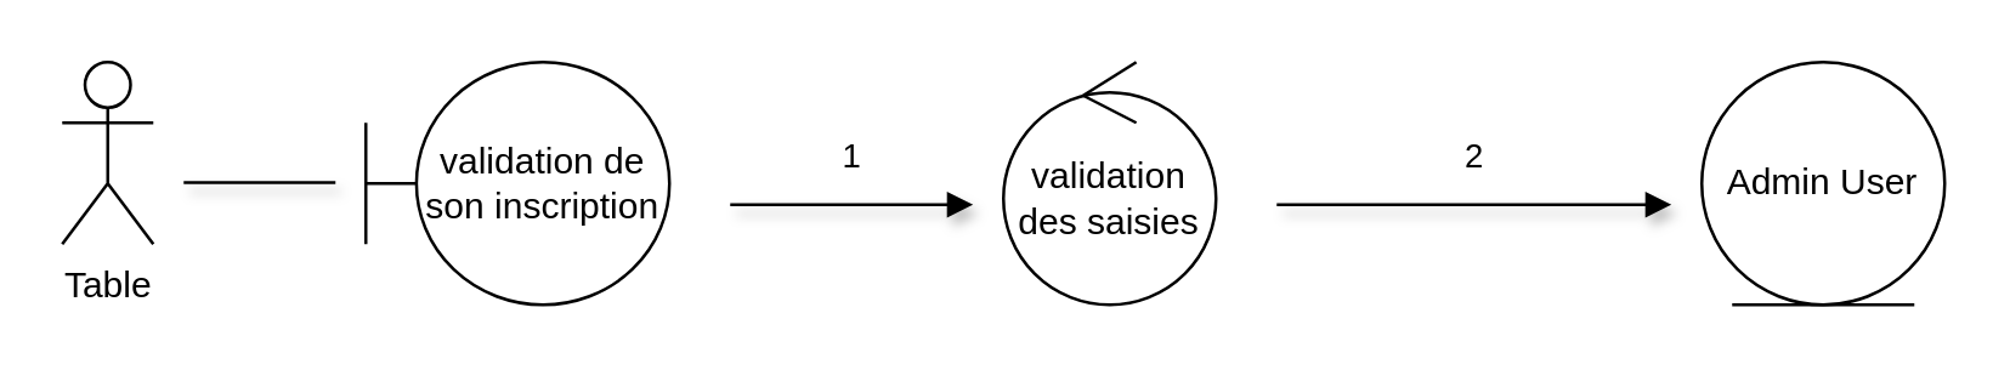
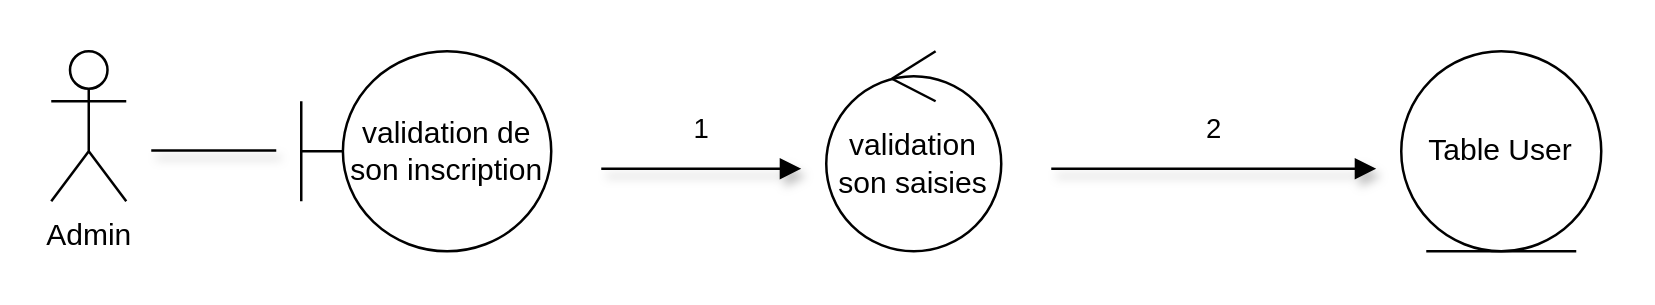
  <mxCell id="0" />
  <mxCell id="1" parent="0" />
- <mxCell id="2" value="Table" style="shape=umlActor;verticalLabelPosition=bottom;labelBackgroundColor=#ffffff;verticalAlign=top;html=1;" parent="1" vertex="1"><mxGeometry x="20" y="20" width="30" height="60" as="geometry" /></mxCell>
+ <mxCell id="2" value="Admin" style="shape=umlActor;verticalLabelPosition=bottom;labelBackgroundColor=#ffffff;verticalAlign=top;html=1;" parent="1" vertex="1"><mxGeometry x="20" y="20" width="30" height="60" as="geometry" /></mxCell>
  <mxCell id="3" value="validation de son inscription" style="shape=umlBoundary;whiteSpace=wrap;html=1;" parent="1" vertex="1"><mxGeometry x="120" y="20" width="100" height="80" as="geometry" /></mxCell>
- <mxCell id="4" value="validation des saisies" style="ellipse;shape=umlControl;whiteSpace=wrap;html=1;" parent="1" vertex="1"><mxGeometry x="330" y="20" width="70" height="80" as="geometry" /></mxCell>
- <mxCell id="5" value="Admin User" style="ellipse;shape=umlEntity;whiteSpace=wrap;html=1;" parent="1" vertex="1"><mxGeometry x="560" y="20" width="80" height="80" as="geometry" /></mxCell>
+ <mxCell id="4" value="validation son saisies" style="ellipse;shape=umlControl;whiteSpace=wrap;html=1;" parent="1" vertex="1"><mxGeometry x="330" y="20" width="70" height="80" as="geometry" /></mxCell>
+ <mxCell id="5" value="Table User" style="ellipse;shape=umlEntity;whiteSpace=wrap;html=1;" parent="1" vertex="1"><mxGeometry x="560" y="20" width="80" height="80" as="geometry" /></mxCell>
  <mxCell id="6" value="" style="endArrow=none;html=1;shadow=1;" parent="1" edge="1"><mxGeometry width="50" height="50" relative="1" as="geometry"><mxPoint x="60" y="59.66" as="sourcePoint" /><mxPoint x="110" y="59.66" as="targetPoint" /><Array as="points"><mxPoint x="80" y="59.66" /></Array></mxGeometry></mxCell>
  <mxCell id="7" value="&lt;span style=&quot;color: rgba(0 , 0 , 0 , 0) ; font-family: monospace ; font-size: 0px&quot;&gt;%3CmxGraphModel%3E%3Croot%3E%3CmxCell%20id%3D%220%22%2F%3E%3CmxCell%20id%3D%221%22%20parent%3D%220%22%2F%3E%3CmxCell%20id%3D%222%22%20value%3D%22%22%20style%3D%22endArrow%3Dnone%3Bhtml%3D1%3Bshadow%3D1%3B%22%20edge%3D%221%22%20parent%3D%221%22%3E%3CmxGeometry%20width%3D%2250%22%20height%3D%2250%22%20relative%3D%221%22%20as%3D%22geometry%22%3E%3CmxPoint%20x%3D%22110%22%20y%3D%22149.66%22%20as%3D%22sourcePoint%22%2F%3E%3CmxPoint%20x%3D%22160%22%20y%3D%22149.66%22%20as%3D%22targetPoint%22%2F%3E%3CArray%20as%3D%22points%22%3E%3CmxPoint%20x%3D%22130%22%20y%3D%22149.66%22%2F%3E%3C%2FArray%3E%3C%2FmxGeometry%3E%3C%2FmxCell%3E%3C%2Froot%3E%3C%2FmxGraphModel%3E&lt;/span&gt;" style="text;html=1;align=center;verticalAlign=middle;resizable=0;points=[];autosize=1;" parent="1" vertex="1"><mxGeometry x="291" y="67" width="20" height="20" as="geometry" /></mxCell>
  <mxCell id="8" value="1" style="html=1;verticalAlign=bottom;endArrow=block;shadow=1;" parent="1" edge="1"><mxGeometry y="7" width="80" relative="1" as="geometry"><mxPoint x="240" y="67" as="sourcePoint" /><mxPoint x="320" y="67" as="targetPoint" /><mxPoint as="offset" /></mxGeometry></mxCell>
  <mxCell id="9" value="2" style="html=1;verticalAlign=bottom;endArrow=block;shadow=1;" parent="1" edge="1"><mxGeometry y="7" width="80" relative="1" as="geometry"><mxPoint x="420" y="67" as="sourcePoint" /><mxPoint x="550" y="67" as="targetPoint" /><mxPoint as="offset" /></mxGeometry></mxCell>
